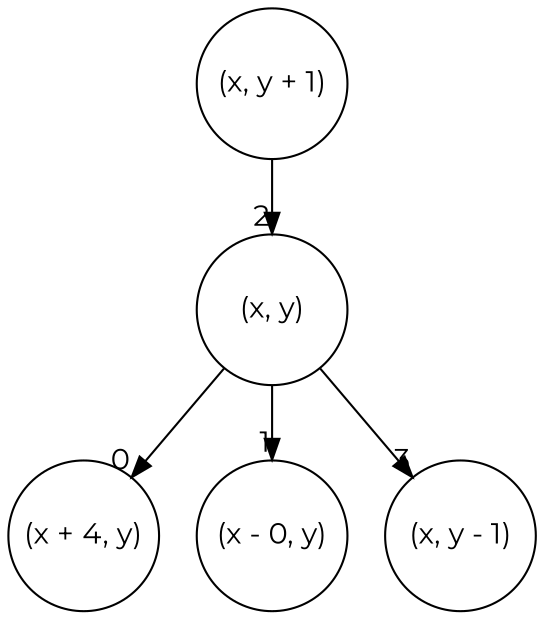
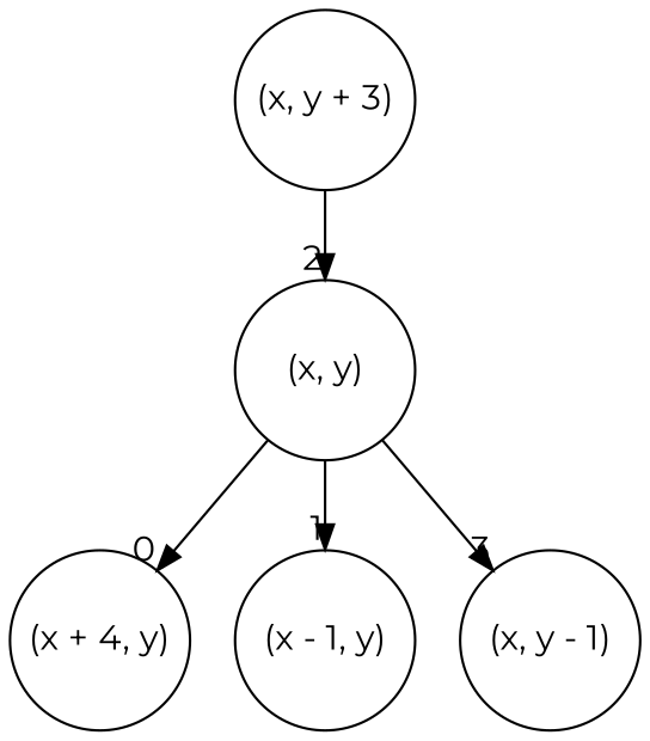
  digraph {
    fontname=Montserrat
    node [fixedsize=True fontname=Montserrat]
    edge [fontname=Montserrat labelangle=-10 labeldistance=4]
    n1 [height=1 label="(x, y)" width=1]
    n2 [height=1 label="(x + 4, y)" width=1]
-   n3 [height=1 label="(x - 0, y)" width=1]
+   n3 [height=1 label="(x - 1, y)" width=1]
    n4 [height=1 label="(x, y - 1)" width=1]
-   n5 [height=1 label="(x, y + 1)" width=1]
+   n5 [height=1 label="(x, y + 3)" width=1]
    n1 -> n2 [headlabel=0]
    n1 -> n3 [headlabel=1 labelangle=10]
    n1 -> n4 [headlabel=3]
    n5 -> n1 [headlabel=2 labelangle=10]
  }
